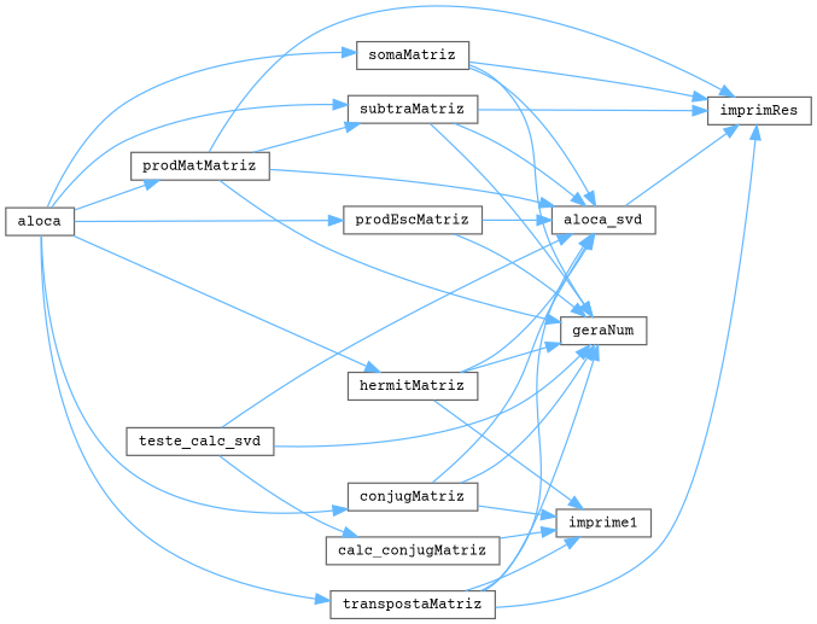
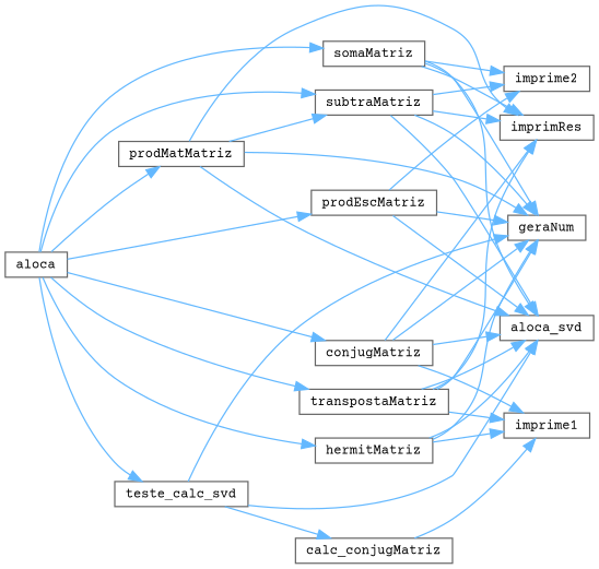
  digraph {
    fontname="Courier Prime"
    rankdir=LR
    node [color=grey40 fillcolor=white fontname="Courier Prime" fontsize=10 shape=box style=filled]
    edge [color=steelblue1 fontname="Courier Prime" fontsize=10 labelfontname=Helvetica labelfontsize=10 style=solid]
    n1 [height=0.2 label=aloca width=0.4]
    n2 [height=0.2 label=conjugMatriz width=0.4]
    n3 [height=0.2 label=hermitMatriz width=0.4]
    n4 [height=0.2 label=prodEscMatriz width=0.4]
    n5 [height=0.2 label=prodMatMatriz width=0.4]
    n6 [height=0.2 label=somaMatriz width=0.4]
    n7 [height=0.2 label=subtraMatriz width=0.4]
    n8 [height=0.2 label=teste_calc_svd width=0.4]
    n9 [height=0.2 label=transpostaMatriz width=0.4]
    n10 [height=0.2 label=aloca_svd width=0.4]
    n11 [height=0.2 label=geraNum width=0.4]
    n12 [height=0.2 label=imprime1 width=0.4]
    n13 [height=0.2 label=imprimRes width=0.4]
+   n14 [height=0.2 label=imprime2 width=0.4]
    n15 [height=0.2 label=calc_conjugMatriz width=0.4]
    n1 -> n2
    n1 -> n3
    n1 -> n4
    n1 -> n5
    n1 -> n6
    n1 -> n7
+   n1 -> n8
    n1 -> n9
    n2 -> n10
    n2 -> n11
    n2 -> n12
-   n10 -> n13
+   n2 -> n13
    n3 -> n10
    n3 -> n11
    n3 -> n12
    n4 -> n10
    n4 -> n11
+   n4 -> n14
    n5 -> n7
    n5 -> n10
    n5 -> n11
    n5 -> n13
    n6 -> n10
    n6 -> n11
    n6 -> n13
+   n6 -> n14
    n7 -> n10
    n7 -> n11
    n7 -> n13
+   n7 -> n14
    n8 -> n10
    n8 -> n11
    n8 -> n15
    n9 -> n10
    n9 -> n11
    n9 -> n12
    n9 -> n13
    n15 -> n12
  }
